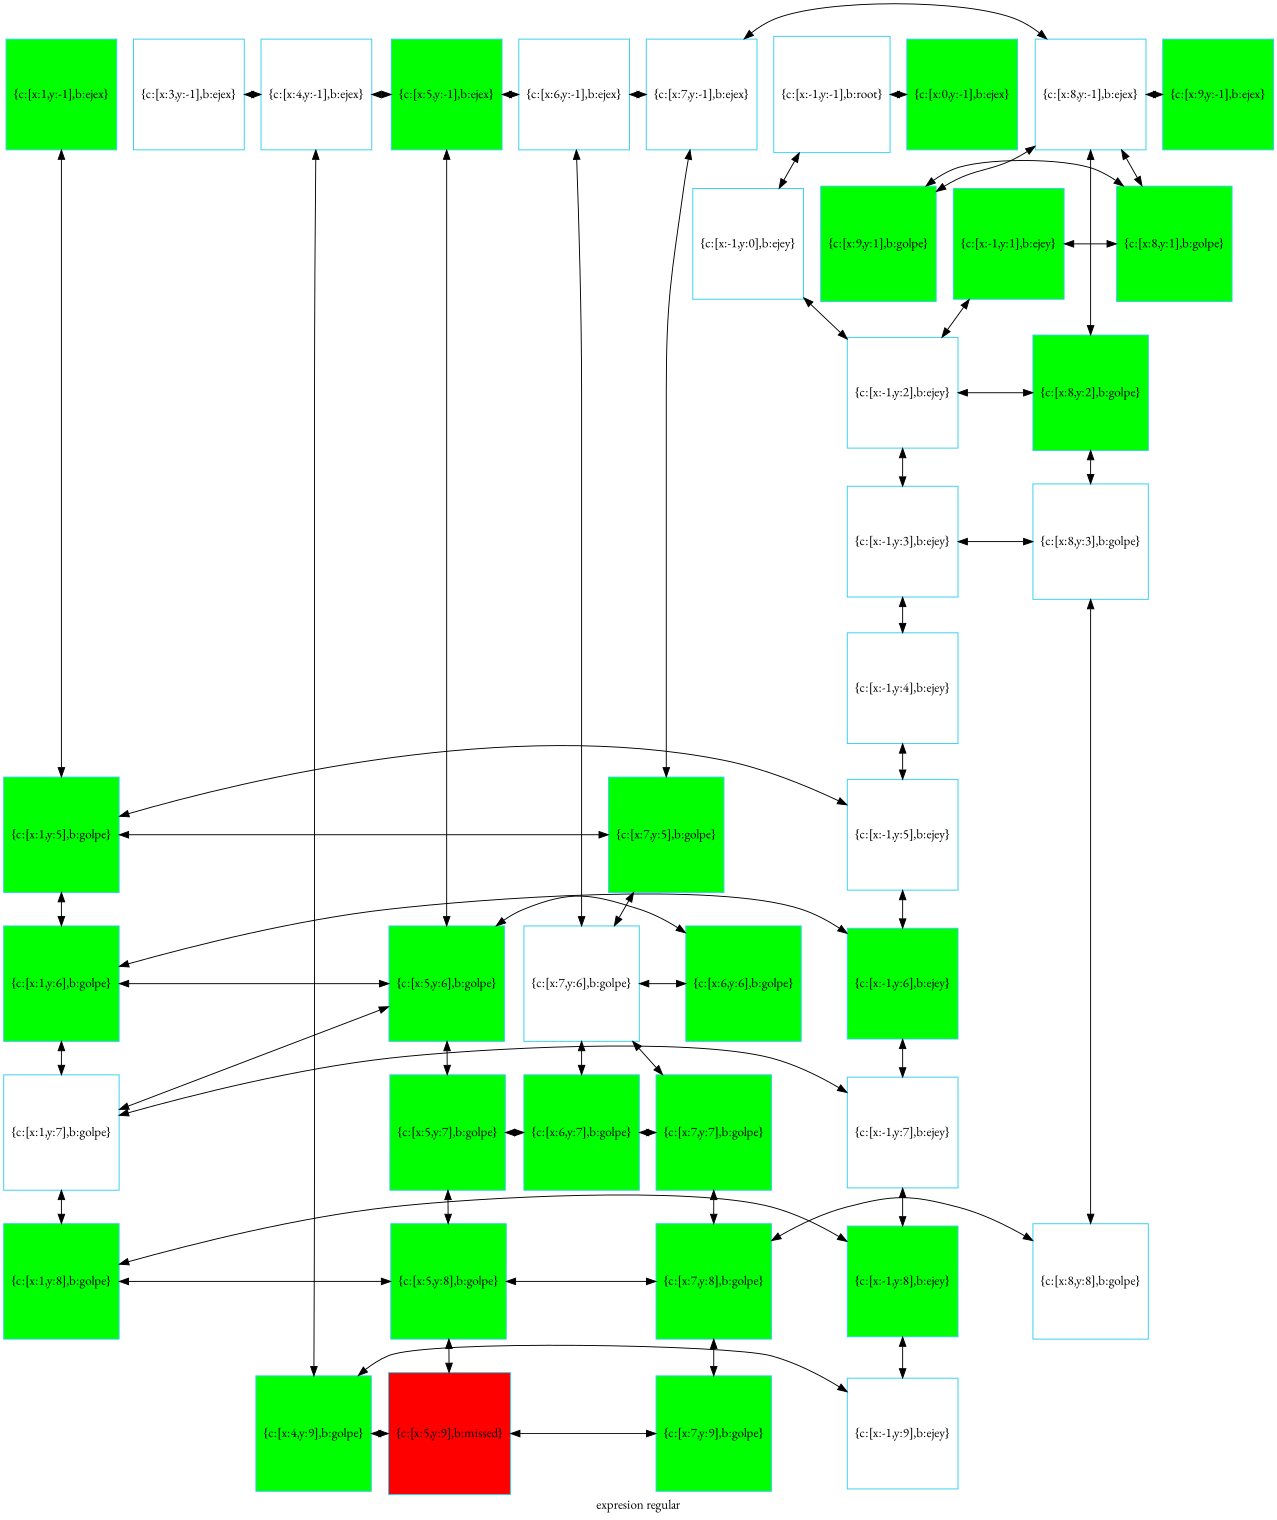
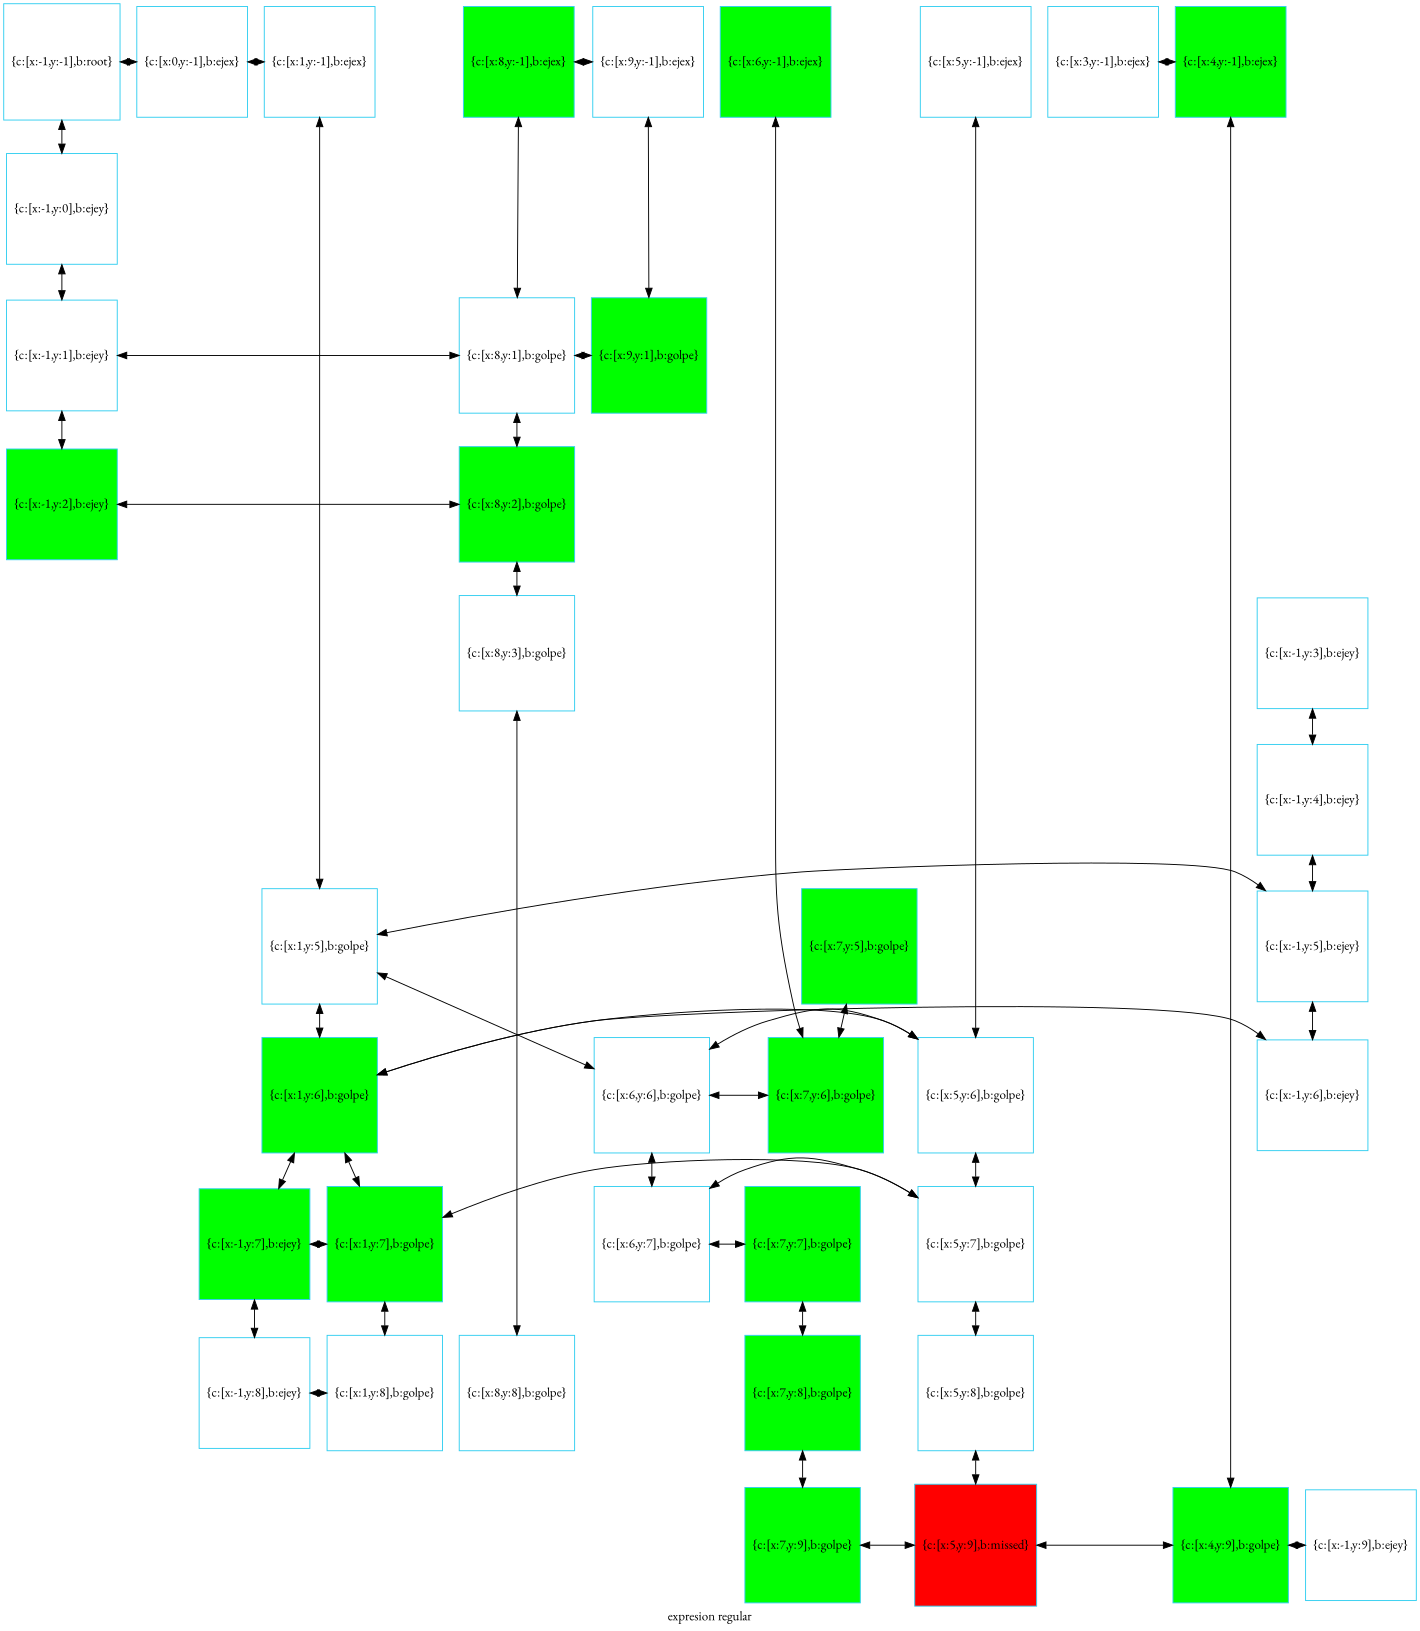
  digraph {
    fontname="EB Garamond"
    label="expresion regular"
    node [color="#31CEF0" fillcolor=white fontname="EB Garamond" shape=square style=filled]
    edge [dir=both fontname="EB Garamond"]
    n1 [label="{c:[x:-1,y:-1],b:root}"]
-   n2 [fillcolor=green label="{c:[x:0,y:-1],b:ejex}"]
-   n3 [fillcolor=green label="{c:[x:1,y:-1],b:ejex}"]
+   n2 [label="{c:[x:0,y:-1],b:ejex}"]
+   n3 [label="{c:[x:1,y:-1],b:ejex}"]
    n4 [label="{c:[x:3,y:-1],b:ejex}"]
-   n5 [label="{c:[x:4,y:-1],b:ejex}"]
-   n6 [fillcolor=green label="{c:[x:5,y:-1],b:ejex}"]
-   n7 [label="{c:[x:6,y:-1],b:ejex}"]
-   n8 [label="{c:[x:7,y:-1],b:ejex}"]
-   n9 [label="{c:[x:8,y:-1],b:ejex}"]
-   n10 [fillcolor=green label="{c:[x:9,y:-1],b:ejex}"]
+   n5 [fillcolor=green label="{c:[x:4,y:-1],b:ejex}"]
+   n6 [label="{c:[x:5,y:-1],b:ejex}"]
+   n7 [fillcolor=green label="{c:[x:6,y:-1],b:ejex}"]
+   n9 [fillcolor=green label="{c:[x:8,y:-1],b:ejex}"]
+   n10 [label="{c:[x:9,y:-1],b:ejex}"]
    n11 [label="{c:[x:-1,y:0],b:ejey}"]
-   n12 [fillcolor=green label="{c:[x:-1,y:1],b:ejey}"]
-   n13 [fillcolor=green label="{c:[x:8,y:1],b:golpe}"]
+   n12 [label="{c:[x:-1,y:1],b:ejey}"]
+   n13 [label="{c:[x:8,y:1],b:golpe}"]
    n14 [fillcolor=green label="{c:[x:9,y:1],b:golpe}"]
-   n15 [label="{c:[x:-1,y:2],b:ejey}"]
+   n15 [fillcolor=green label="{c:[x:-1,y:2],b:ejey}"]
    n16 [fillcolor=green label="{c:[x:8,y:2],b:golpe}"]
    n17 [label="{c:[x:-1,y:3],b:ejey}"]
    n18 [label="{c:[x:8,y:3],b:golpe}"]
    n19 [label="{c:[x:-1,y:4],b:ejey}"]
    n20 [label="{c:[x:-1,y:5],b:ejey}"]
-   n21 [fillcolor=green label="{c:[x:1,y:5],b:golpe}"]
+   n21 [label="{c:[x:1,y:5],b:golpe}"]
    n22 [fillcolor=green label="{c:[x:7,y:5],b:golpe}"]
-   n23 [fillcolor=green label="{c:[x:-1,y:6],b:ejey}"]
+   n23 [label="{c:[x:-1,y:6],b:ejey}"]
    n24 [fillcolor=green label="{c:[x:1,y:6],b:golpe}"]
-   n25 [fillcolor=green label="{c:[x:5,y:6],b:golpe}"]
-   n26 [fillcolor=green label="{c:[x:6,y:6],b:golpe}"]
-   n27 [label="{c:[x:7,y:6],b:golpe}"]
-   n28 [label="{c:[x:-1,y:7],b:ejey}"]
-   n29 [label="{c:[x:1,y:7],b:golpe}"]
-   n30 [fillcolor=green label="{c:[x:5,y:7],b:golpe}"]
-   n31 [fillcolor=green label="{c:[x:6,y:7],b:golpe}"]
+   n25 [label="{c:[x:5,y:6],b:golpe}"]
+   n26 [label="{c:[x:6,y:6],b:golpe}"]
+   n27 [fillcolor=green label="{c:[x:7,y:6],b:golpe}"]
+   n28 [fillcolor=green label="{c:[x:-1,y:7],b:ejey}"]
+   n29 [fillcolor=green label="{c:[x:1,y:7],b:golpe}"]
+   n30 [label="{c:[x:5,y:7],b:golpe}"]
+   n31 [label="{c:[x:6,y:7],b:golpe}"]
    n32 [fillcolor=green label="{c:[x:7,y:7],b:golpe}"]
-   n33 [fillcolor=green label="{c:[x:-1,y:8],b:ejey}"]
-   n34 [fillcolor=green label="{c:[x:1,y:8],b:golpe}"]
-   n35 [fillcolor=green label="{c:[x:5,y:8],b:golpe}"]
+   n33 [label="{c:[x:-1,y:8],b:ejey}"]
+   n34 [label="{c:[x:1,y:8],b:golpe}"]
+   n35 [label="{c:[x:5,y:8],b:golpe}"]
    n36 [fillcolor=green label="{c:[x:7,y:8],b:golpe}"]
    n37 [label="{c:[x:8,y:8],b:golpe}"]
    n38 [label="{c:[x:-1,y:9],b:ejey}"]
    n39 [fillcolor=green label="{c:[x:4,y:9],b:golpe}"]
    n40 [fillcolor=red label="{c:[x:5,y:9],b:missed}"]
    n41 [fillcolor=green label="{c:[x:7,y:9],b:golpe}"]
    subgraph sub_1 {
      rank=same
      n1
      n2
      n3
      n4
      n5
      n6
      n7
-     n8
      n9
      n10
    }
    subgraph sub_2 {
      rank=same
      n11
    }
    subgraph sub_3 {
      rank=same
      n12
      n13
      n14
    }
    subgraph sub_4 {
      rank=same
      n15
      n16
    }
    subgraph sub_5 {
      rank=same
      n17
      n18
    }
    subgraph sub_6 {
      rank=same
      n19
    }
    subgraph sub_7 {
      rank=same
      n20
      n21
      n22
    }
    subgraph sub_8 {
      rank=same
      n23
      n24
      n25
      n26
      n27
    }
    subgraph sub_9 {
      rank=same
      n28
      n29
      n30
      n31
      n32
    }
    subgraph sub_10 {
      rank=same
      n33
      n34
      n35
      n36
      n37
    }
    subgraph sub_11 {
      rank=same
      n38
      n39
      n40
      n41
    }
    n1 -> n2
    n1 -> n11
+   n2 -> n3
    n3 -> n21
    n4 -> n5
-   n5 -> n6
    n5 -> n39
-   n6 -> n7
    n6 -> n25
-   n7 -> n8
    n7 -> n27
-   n8 -> n9
-   n8 -> n22
    n9 -> n10
    n9 -> n13
-   n9 -> n14
-   n11 -> n15
+   n10 -> n14
+   n11 -> n12
    n12 -> n13 [constraint=false]
    n12 -> n15
    n13 -> n14 [constraint=false]
-   n9 -> n16
+   n13 -> n16
    n15 -> n16 [constraint=false]
-   n15 -> n17
    n16 -> n18
-   n17 -> n18 [constraint=false]
    n17 -> n19
    n18 -> n37
    n19 -> n20
    n20 -> n21 [constraint=false]
    n20 -> n23
-   n21 -> n22 [constraint=false]
+   n21 -> n26 [constraint=false]
    n21 -> n24
    n22 -> n27
    n23 -> n24 [constraint=false]
-   n23 -> n28
+   n24 -> n28
    n24 -> n25 [constraint=false]
    n24 -> n29
    n25 -> n26 [constraint=false]
    n25 -> n30
    n26 -> n27 [constraint=false]
-   n27 -> n31
-   n27 -> n32
+   n26 -> n31
    n28 -> n29 [constraint=false]
    n28 -> n33
-   n29 -> n25 [constraint=false]
+   n29 -> n30 [constraint=false]
    n29 -> n34
    n30 -> n31 [constraint=false]
    n30 -> n35
    n31 -> n32 [constraint=false]
    n32 -> n36
    n33 -> n34 [constraint=false]
-   n33 -> n38
-   n34 -> n35 [constraint=false]
-   n35 -> n36 [constraint=false]
    n35 -> n40
-   n36 -> n37 [constraint=false]
    n36 -> n41
    n38 -> n39 [constraint=false]
    n39 -> n40 [constraint=false]
    n40 -> n41 [constraint=false]
  }
